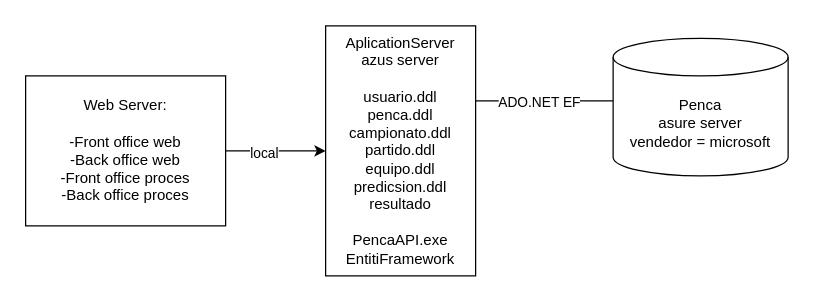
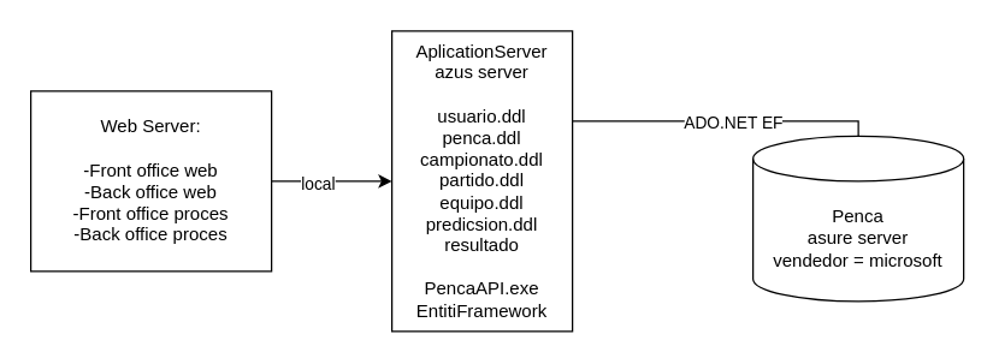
  <mxCell id="0" />
  <mxCell id="1" parent="0" />
  <mxCell id="2" style="edgeStyle=orthogonalEdgeStyle;rounded=0;orthogonalLoop=1;jettySize=auto;html=1;" edge="1" parent="1" source="4" target="7"><mxGeometry relative="1" as="geometry"><Array as="points"><mxPoint x="200" y="120" /><mxPoint x="200" y="120" /></Array></mxGeometry></mxCell>
  <mxCell id="3" value="local" style="edgeLabel;html=1;align=center;verticalAlign=middle;resizable=0;points=[];" vertex="1" connectable="0" parent="2"><mxGeometry x="-0.25" y="-1" relative="1" as="geometry"><mxPoint as="offset" /></mxGeometry></mxCell>
  <mxCell id="4" value="Web Server:&lt;br&gt;&lt;br&gt;-Front office web&lt;br&gt;-Back office web&lt;br&gt;-Front office proces&lt;br&gt;-Back office proces" style="rounded=0;whiteSpace=wrap;html=1;" vertex="1" parent="1"><mxGeometry x="20" y="60" width="160" height="120" as="geometry" /></mxCell>
  <mxCell id="5" style="edgeStyle=orthogonalEdgeStyle;rounded=0;orthogonalLoop=1;jettySize=auto;html=1;endArrow=none;endFill=0;" edge="1" parent="1" source="7" target="8"><mxGeometry relative="1" as="geometry"><Array as="points"><mxPoint x="450" y="80" /><mxPoint x="450" y="80" /></Array></mxGeometry></mxCell>
  <mxCell id="6" value="ADO.NET EF" style="edgeLabel;html=1;align=center;verticalAlign=middle;resizable=0;points=[];" vertex="1" connectable="0" parent="5"><mxGeometry x="0.244" relative="1" as="geometry"><mxPoint x="-18" as="offset" /></mxGeometry></mxCell>
  <mxCell id="7" value="AplicationServer&lt;br&gt;azus server&lt;br&gt;&lt;br&gt;usuario.ddl&lt;br&gt;penca.ddl&lt;br&gt;campionato.ddl&lt;br&gt;partido.ddl&lt;br&gt;equipo.ddl&lt;br&gt;predicsion.ddl&lt;br&gt;resultado&lt;br&gt;&lt;br&gt;PencaAPI.exe&lt;br&gt;EntitiFramework" style="rounded=0;whiteSpace=wrap;html=1;" vertex="1" parent="1"><mxGeometry x="260" y="20" width="120" height="200" as="geometry" /></mxCell>
- <mxCell id="8" value="Penca&lt;br&gt;asure server&lt;br&gt;vendedor = microsoft" style="shape=cylinder3;whiteSpace=wrap;html=1;boundedLbl=1;backgroundOutline=1;size=15;" vertex="1" parent="1"><mxGeometry x="490" y="30" width="140" height="110" as="geometry" /></mxCell>
+ <mxCell id="8" value="Penca&lt;br&gt;asure server&lt;br&gt;vendedor = microsoft" style="shape=cylinder3;whiteSpace=wrap;html=1;boundedLbl=1;backgroundOutline=1;size=15;" vertex="1" parent="1"><mxGeometry x="500" y="90" width="140" height="110" as="geometry" /></mxCell>
